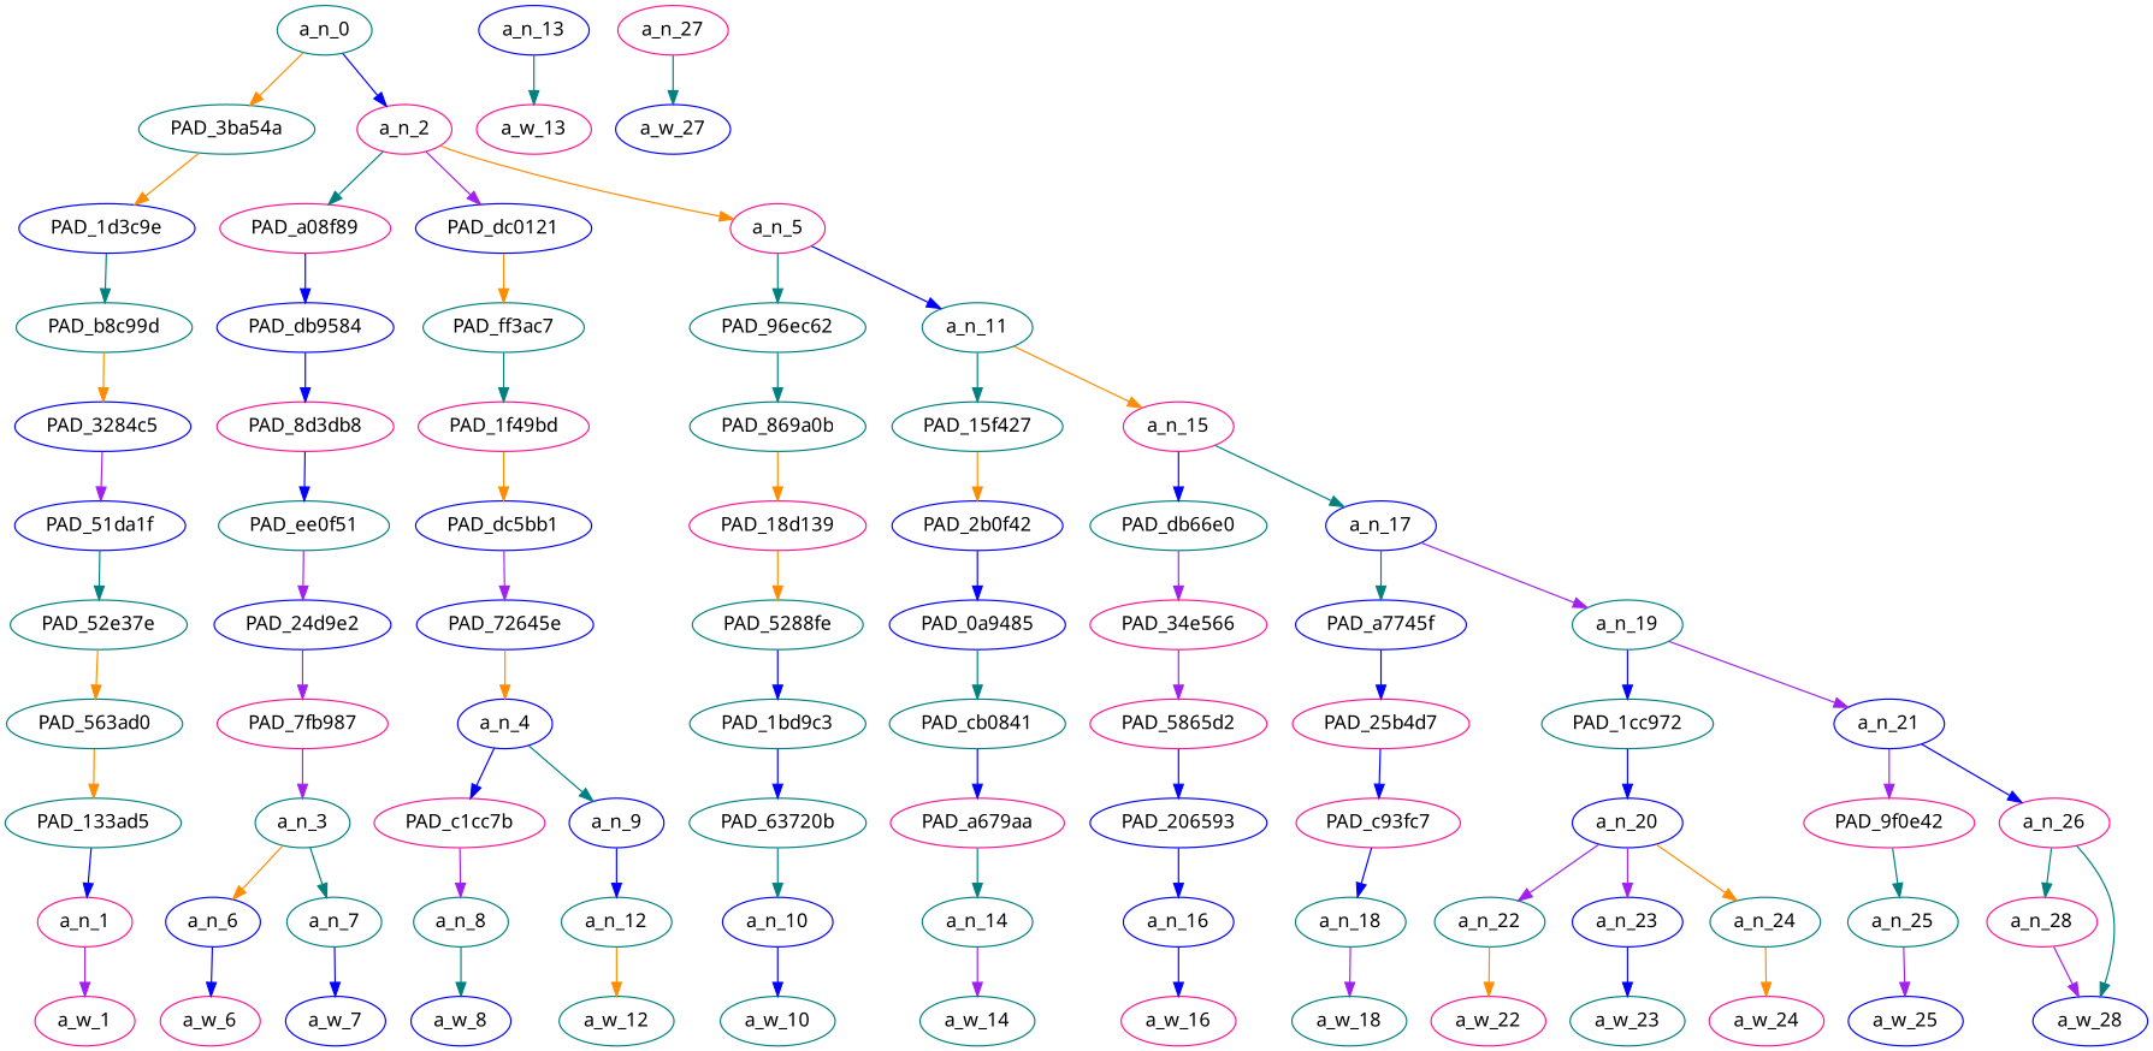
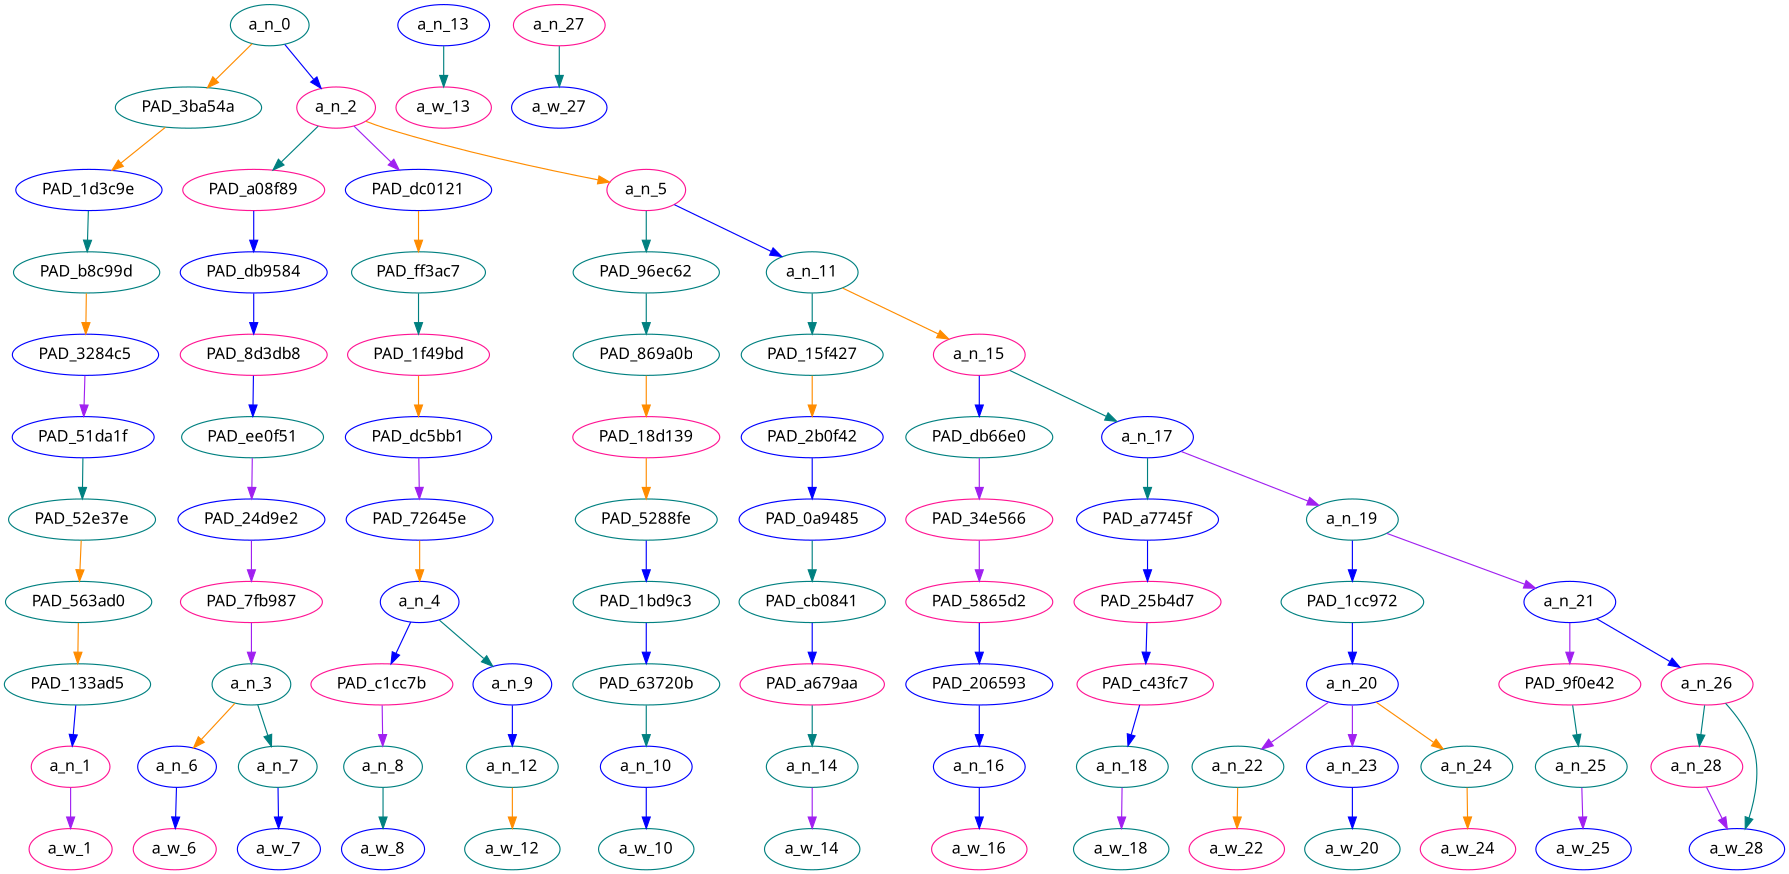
  strict digraph {
    fontname="Noto Sans"
    node [color=teal div_dir=1 fontname="Noto Sans" index=0 level=1 text_span="[0]" value=0.07441819]
    edge [color=blue fontname="Noto Sans"]
    a_n_0 [level=10 text_span="[0, 1, 2, 3, 4, 5, 6, 7, 8, 9, 10, 11, 12, 13, 14, 15]" value=1.00000001]
    PAD_3ba54a [div_dir=-1 level=9]
    a_n_2 [color=deeppink index=1 level=9 text_span="[1, 2, 3, 4, 5, 6, 7, 8, 9, 10, 11, 12, 13, 14, 15]" value=0.92556349]
    PAD_1d3c9e [color=blue div_dir=-1 level=8]
    PAD_a08f89 [color=deeppink index=1 level=8 text_span="[1, 2]" value=0.18218037]
    PAD_dc0121 [color=blue index=2 level=8 text_span="[3, 4, 5]" value=0.16559615]
    a_n_5 [color=deeppink index=3 level=8 text_span="[6, 7, 8, 9, 10, 11, 12, 13, 14, 15]" value=0.57767091]
    PAD_b8c99d [div_dir=-1 level=7]
    PAD_db9584 [color=blue index=1 level=7 text_span="[1, 2]" value=0.18218037]
    PAD_ff3ac7 [index=2 level=7 text_span="[3, 4, 5]" value=0.16559615]
    PAD_96ec62 [index=3 level=7 text_span="[6]" value=0.07715470]
    a_n_11 [div_dir=-1 index=4 level=7 text_span="[7, 8, 9, 10, 11, 12, 13, 14, 15]" value=0.50047496]
    PAD_3284c5 [color=blue div_dir=-1 level=6]
    PAD_51da1f [color=blue div_dir=-1 level=5]
    PAD_52e37e [div_dir=-1 level=4]
    PAD_563ad0 [div_dir=-1 level=3]
    PAD_133ad5 [div_dir=-1 level=2]
    a_n_1 [color=deeppink div_dir=-1]
    a_w_1 [color=deeppink div_dir=0 level=0 value=seen]
    PAD_8d3db8 [color=deeppink index=1 level=6 text_span="[1, 2]" value=0.18218037]
    PAD_1f49bd [color=deeppink index=2 level=6 text_span="[3, 4, 5]" value=0.16559615]
    PAD_869a0b [index=3 level=6 text_span="[6]" value=0.07715470]
    PAD_15f427 [index=4 level=6 text_span="[7]" value=0.04683832]
    a_n_15 [color=deeppink div_dir=-1 index=5 level=6 text_span="[8, 9, 10, 11, 12, 13, 14, 15]" value=0.45359423]
    PAD_ee0f51 [index=1 level=5 text_span="[1, 2]" value=0.18218037]
    PAD_24d9e2 [color=blue index=1 level=4 text_span="[1, 2]" value=0.18218037]
    PAD_7fb987 [color=deeppink index=1 level=3 text_span="[1, 2]" value=0.18218037]
    a_n_3 [index=1 level=2 text_span="[1, 2]" value=0.18218037]
    a_n_6 [color=blue div_dir=-1 index=1 text_span="[1]" value=0.06546157]
    a_n_7 [index=2 text_span="[2]" value=0.11655349]
    a_w_6 [color=deeppink div_dir=0 index=1 level=0 text_span="[1]" value=enough]
    a_w_7 [color=blue div_dir=0 index=2 level=0 text_span="[2]" value=violence]
    PAD_dc5bb1 [color=blue index=2 level=5 text_span="[3, 4, 5]" value=0.16559615]
    PAD_72645e [color=blue index=2 level=4 text_span="[3, 4, 5]" value=0.16559615]
    a_n_4 [color=blue index=2 level=3 text_span="[3, 4, 5]" value=0.16559615]
    PAD_c1cc7b [color=deeppink div_dir=-1 index=2 level=2 text_span="[3]" value=0.04895737]
    a_n_9 [color=blue index=3 level=2 text_span="[4, 5]" value=0.11659002]
    a_n_8 [div_dir=-1 index=3 text_span="[3]" value=0.04895737]
    a_n_12 [index=4 text_span="[4]" value=0.04699366]
    a_w_8 [color=blue div_dir=0 index=3 level=0 text_span="[3]" value=for]
    a_w_12 [div_dir=0 index=4 level=0 text_span="[4]" value=this]
    a_n_13 [color=blue div_dir=-1 index=5 text_span="[5]" value=0.06947871]
    a_w_13 [color=deeppink div_dir=0 index=5 level=0 text_span="[5]" value=life]
    PAD_18d139 [color=deeppink index=3 level=5 text_span="[6]" value=0.07715470]
    PAD_2b0f42 [color=blue index=4 level=5 text_span="[7]" value=0.04683832]
    PAD_db66e0 [div_dir=-1 index=5 level=5 text_span="[8]" value=0.03881072]
    a_n_17 [color=blue index=6 level=5 text_span="[9, 10, 11, 12, 13, 14, 15]" value=0.41473817]
    PAD_5288fe [index=3 level=4 text_span="[6]" value=0.07715470]
    PAD_1bd9c3 [index=3 level=3 text_span="[6]" value=0.07715470]
    PAD_63720b [index=4 level=2 text_span="[6]" value=0.07715470]
    a_n_10 [color=blue index=6 text_span="[6]" value=0.07715470]
    a_w_10 [div_dir=0 index=6 level=0 text_span="[6]" value=besides]
    PAD_0a9485 [color=blue index=4 level=4 text_span="[7]" value=0.04683832]
    PAD_34e566 [color=deeppink div_dir=-1 index=5 level=4 text_span="[8]" value=0.03881072]
    PAD_a7745f [color=blue index=6 level=4 text_span="[9]" value=0.04064184]
    a_n_19 [index=7 level=4 text_span="[10, 11, 12, 13, 14, 15]" value=0.37407847]
    PAD_cb0841 [index=4 level=3 text_span="[7]" value=0.04683832]
    PAD_a679aa [color=deeppink index=5 level=2 text_span="[7]" value=0.04683832]
    a_n_14 [index=7 text_span="[7]" value=0.04683832]
    a_w_14 [div_dir=0 index=7 level=0 text_span="[7]" value=they]
    PAD_5865d2 [color=deeppink div_dir=-1 index=5 level=3 text_span="[8]" value=0.03881072]
    PAD_25b4d7 [color=deeppink index=6 level=3 text_span="[9]" value=0.04064184]
    PAD_1cc972 [index=7 level=3 text_span="[10, 11, 12]" value=0.14184290]
    a_n_21 [color=blue div_dir=-1 index=8 level=3 text_span="[13, 14, 15]" value=0.23223151]
    PAD_206593 [color=blue div_dir=-1 index=6 level=2 text_span="[8]" value=0.03881072]
    a_n_16 [color=blue div_dir=-1 index=8 text_span="[8]" value=0.03881072]
    a_w_16 [color=deeppink div_dir=0 index=8 level=0 text_span="[8]" value=are]
-   PAD_c93fc7 [color=deeppink index=7 level=2 text_span="[9]" value=0.04064184]
+   PAD_c93fc7 [color=deeppink index=7 level=2 text_span="[9]" value=0.04064184 label=PAD_c43fc7]
    a_n_20 [color=blue index=8 level=2 text_span="[10, 11, 12]" value=0.14184290]
    PAD_9f0e42 [color=deeppink div_dir=-1 index=9 level=2 text_span="[13]" value=0.12417757]
    a_n_26 [color=deeppink index=10 level=2 text_span="[14, 15]" value=0.10797627]
    a_n_18 [index=9 text_span="[9]" value=0.04064184]
    a_w_18 [div_dir=0 index=9 level=0 text_span="[9]" value=doing]
    a_n_22 [div_dir=-1 index=10 text_span="[10]" value=0.03095974]
    a_n_23 [color=blue index=11 text_span="[11]" value=0.04537091]
    a_n_24 [index=12 text_span="[12]" value=0.06542874]
    a_n_25 [div_dir=-1 index=13 text_span="[13]" value=0.12417757]
    a_n_28 [color=deeppink index=15 text_span="[15]" value=0.05102079]
    a_w_28 [color=blue div_dir=0 index=15 level=0 text_span="[15]" value=other]
    a_w_22 [color=deeppink div_dir=0 index=10 level=0 text_span="[10]" value=a]
-   a_w_23 [div_dir=0 index=11 level=0 text_span="[11]" value=good]
+   a_w_23 [div_dir=0 index=11 level=0 text_span="[11]" value=good label=a_w_20]
    a_w_24 [color=deeppink div_dir=0 index=12 level=0 text_span="[12]" value=job]
    a_w_25 [color=blue div_dir=0 index=13 level=0 text_span="[13]" value=killing]
    a_n_27 [color=deeppink div_dir=-1 index=14 text_span="[14]" value=0.05692344]
    a_w_27 [color=blue div_dir=0 index=14 level=0 text_span="[14]" value=each]
    a_n_0 -> PAD_3ba54a [color=darkorange]
    a_n_0 -> a_n_2
    PAD_3ba54a -> PAD_1d3c9e [color=darkorange]
    a_n_2 -> PAD_a08f89 [color=teal]
    a_n_2 -> PAD_dc0121 [color=purple]
    a_n_2 -> a_n_5 [color=darkorange]
    PAD_1d3c9e -> PAD_b8c99d [color=teal]
    PAD_a08f89 -> PAD_db9584
    PAD_dc0121 -> PAD_ff3ac7 [color=darkorange]
    a_n_5 -> PAD_96ec62 [color=teal]
    a_n_5 -> a_n_11
    PAD_b8c99d -> PAD_3284c5 [color=darkorange]
    PAD_db9584 -> PAD_8d3db8
    PAD_ff3ac7 -> PAD_1f49bd [color=teal]
    PAD_96ec62 -> PAD_869a0b [color=teal]
    a_n_11 -> PAD_15f427 [color=teal]
    a_n_11 -> a_n_15 [color=darkorange]
    PAD_3284c5 -> PAD_51da1f [color=purple]
    PAD_51da1f -> PAD_52e37e [color=teal]
    PAD_52e37e -> PAD_563ad0 [color=darkorange]
    PAD_563ad0 -> PAD_133ad5 [color=darkorange]
    PAD_133ad5 -> a_n_1
    a_n_1 -> a_w_1 [color=purple]
    PAD_8d3db8 -> PAD_ee0f51
    PAD_1f49bd -> PAD_dc5bb1 [color=darkorange]
    PAD_869a0b -> PAD_18d139 [color=darkorange]
    PAD_15f427 -> PAD_2b0f42 [color=darkorange]
    a_n_15 -> PAD_db66e0
    a_n_15 -> a_n_17 [color=teal]
    PAD_ee0f51 -> PAD_24d9e2 [color=purple]
    PAD_24d9e2 -> PAD_7fb987 [color=purple]
    PAD_7fb987 -> a_n_3 [color=purple]
    a_n_3 -> a_n_6 [color=darkorange]
    a_n_3 -> a_n_7 [color=teal]
    a_n_6 -> a_w_6
    a_n_7 -> a_w_7
    PAD_dc5bb1 -> PAD_72645e [color=purple]
    PAD_72645e -> a_n_4 [color=darkorange]
    a_n_4 -> PAD_c1cc7b
    a_n_4 -> a_n_9 [color=teal]
    PAD_c1cc7b -> a_n_8 [color=purple]
    a_n_9 -> a_n_12
    a_n_8 -> a_w_8 [color=teal]
    a_n_12 -> a_w_12 [color=darkorange]
    a_n_13 -> a_w_13 [color=teal]
    PAD_18d139 -> PAD_5288fe [color=darkorange]
    PAD_2b0f42 -> PAD_0a9485
    PAD_db66e0 -> PAD_34e566 [color=purple]
    a_n_17 -> PAD_a7745f [color=teal]
    a_n_17 -> a_n_19 [color=purple]
    PAD_5288fe -> PAD_1bd9c3
    PAD_1bd9c3 -> PAD_63720b
    PAD_63720b -> a_n_10 [color=teal]
    a_n_10 -> a_w_10
    PAD_0a9485 -> PAD_cb0841 [color=teal]
    PAD_34e566 -> PAD_5865d2 [color=purple]
    PAD_a7745f -> PAD_25b4d7
    a_n_19 -> PAD_1cc972
    a_n_19 -> a_n_21 [color=purple]
    PAD_cb0841 -> PAD_a679aa
    PAD_a679aa -> a_n_14 [color=teal]
    a_n_14 -> a_w_14 [color=purple]
    PAD_5865d2 -> PAD_206593
    PAD_25b4d7 -> PAD_c93fc7
    PAD_1cc972 -> a_n_20
    a_n_21 -> PAD_9f0e42 [color=purple]
    a_n_21 -> a_n_26
    PAD_206593 -> a_n_16
    a_n_16 -> a_w_16
    PAD_c93fc7 -> a_n_18
    a_n_20 -> a_n_22 [color=purple]
    a_n_20 -> a_n_23 [color=purple]
    a_n_20 -> a_n_24 [color=darkorange]
    PAD_9f0e42 -> a_n_25 [color=teal]
    a_n_26 -> a_n_28 [color=teal]
    a_n_26 -> a_w_28 [color=teal]
    a_n_18 -> a_w_18 [color=purple]
    a_n_22 -> a_w_22 [color=darkorange]
    a_n_23 -> a_w_23
    a_n_24 -> a_w_24 [color=darkorange]
    a_n_25 -> a_w_25 [color=purple]
    a_n_28 -> a_w_28 [color=purple]
    a_n_27 -> a_w_27 [color=teal]
  }
